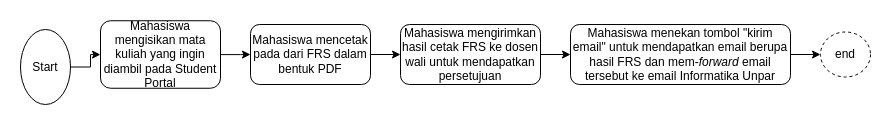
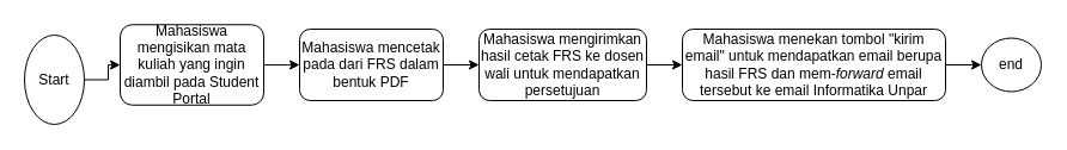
  <mxCell id="0" />
  <mxCell id="1" parent="0" />
  <mxCell id="2" value="" style="edgeStyle=orthogonalEdgeStyle;rounded=0;orthogonalLoop=1;jettySize=auto;html=1;" edge="1" parent="1" source="3" target="5"><mxGeometry relative="1" as="geometry" /></mxCell>
  <mxCell id="3" value="Start" style="ellipse;whiteSpace=wrap;html=1;aspect=fixed;" vertex="1" parent="1"><mxGeometry x="20" y="29" width="50" height="75" as="geometry" /></mxCell>
  <mxCell id="4" value="" style="edgeStyle=orthogonalEdgeStyle;rounded=0;orthogonalLoop=1;jettySize=auto;html=1;" edge="1" parent="1" source="5" target="7"><mxGeometry relative="1" as="geometry" /></mxCell>
  <mxCell id="5" value="Mahasiswa mengisikan mata kuliah yang ingin diambil pada Student Portal" style="rounded=1;whiteSpace=wrap;html=1;" vertex="1" parent="1"><mxGeometry x="100" y="20.25" width="120" height="67.5" as="geometry" /></mxCell>
  <mxCell id="6" value="" style="edgeStyle=orthogonalEdgeStyle;rounded=0;orthogonalLoop=1;jettySize=auto;html=1;" edge="1" parent="1" source="7" target="9"><mxGeometry relative="1" as="geometry" /></mxCell>
  <mxCell id="7" value="Mahasiswa mencetak pada dari FRS dalam bentuk PDF" style="whiteSpace=wrap;html=1;rounded=1;" vertex="1" parent="1"><mxGeometry x="250" y="24" width="120" height="60" as="geometry" /></mxCell>
  <mxCell id="8" value="" style="edgeStyle=orthogonalEdgeStyle;rounded=0;orthogonalLoop=1;jettySize=auto;html=1;" edge="1" parent="1" source="9" target="11"><mxGeometry relative="1" as="geometry" /></mxCell>
  <mxCell id="9" value="Mahasiswa mengirimkan hasil cetak FRS ke dosen wali untuk mendapatkan persetujuan" style="whiteSpace=wrap;html=1;rounded=1;" vertex="1" parent="1"><mxGeometry x="400" y="24" width="140" height="60" as="geometry" /></mxCell>
  <mxCell id="10" value="" style="edgeStyle=orthogonalEdgeStyle;rounded=0;orthogonalLoop=1;jettySize=auto;html=1;" edge="1" parent="1" source="11" target="12"><mxGeometry relative="1" as="geometry" /></mxCell>
  <mxCell id="11" value="Mahasiswa menekan tombol &quot;kirim email&quot; untuk mendapatkan email berupa hasil FRS dan mem-&lt;i&gt;forward&lt;/i&gt;&amp;nbsp;email tersebut ke email Informatika Unpar" style="whiteSpace=wrap;html=1;rounded=1;" vertex="1" parent="1"><mxGeometry x="570" y="24" width="220" height="60" as="geometry" /></mxCell>
- <mxCell id="12" value="end" style="ellipse;whiteSpace=wrap;html=1;rounded=1;dashed=1;" vertex="1" parent="1"><mxGeometry x="820" y="31.5" width="50" height="45" as="geometry" /></mxCell>
+ <mxCell id="12" value="end" style="ellipse;whiteSpace=wrap;html=1;rounded=1;" vertex="1" parent="1"><mxGeometry x="820" y="31.5" width="50" height="45" as="geometry" /></mxCell>
